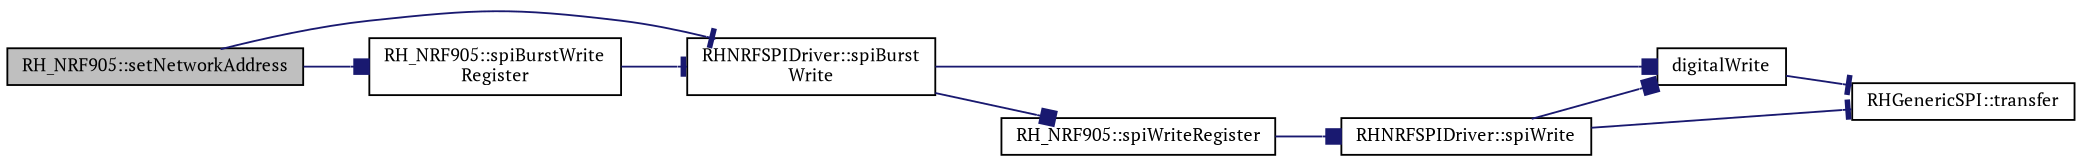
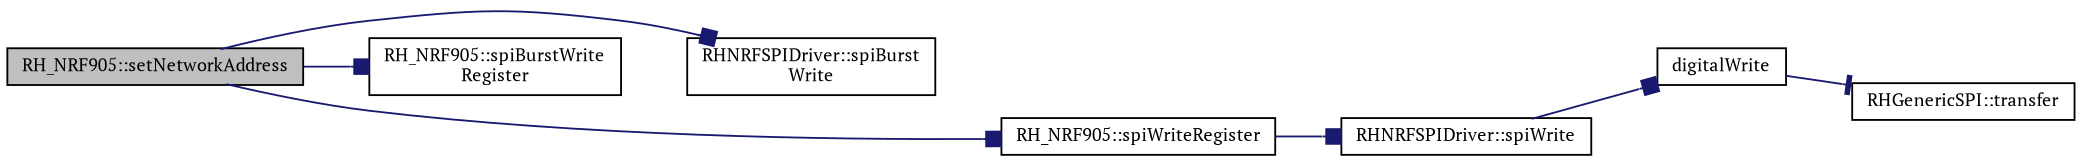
  digraph {
    fontname="PT Serif"
    rankdir=LR
    node [color=black fillcolor=white fontname="PT Serif" fontsize=10 shape=record style=filled]
    edge [arrowhead=box color=midnightblue fontname="PT Serif" fontsize=10 labelfontname=Helvetica labelfontsize=10 style=solid]
    n1 [fillcolor=grey75 fontcolor=black height=0.2 label="RH_NRF905::setNetworkAddress" width=0.4]
    n2 [height=0.2 label="RHNRFSPIDriver::spiBurst\lWrite" width=0.4]
    n3 [height=0.2 label="RH_NRF905::spiBurstWrite\lRegister" width=0.4]
    n4 [height=0.2 label="RH_NRF905::spiWriteRegister" width=0.4]
    n5 [height=0.2 label=digitalWrite width=0.4]
    n6 [height=0.2 label="RHNRFSPIDriver::spiWrite" width=0.4]
    n7 [height=0.2 label="RHGenericSPI::transfer" width=0.4]
-   n1 -> n2 [arrowhead=tee]
+   n1 -> n2
    n1 -> n3
-   n2 -> n4
-   n2 -> n5
-   n3 -> n2 [arrowhead=tee]
+   n1 -> n4
    n4 -> n6
    n5 -> n7 [arrowhead=tee]
    n6 -> n5
-   n6 -> n7 [arrowhead=tee]
  }
